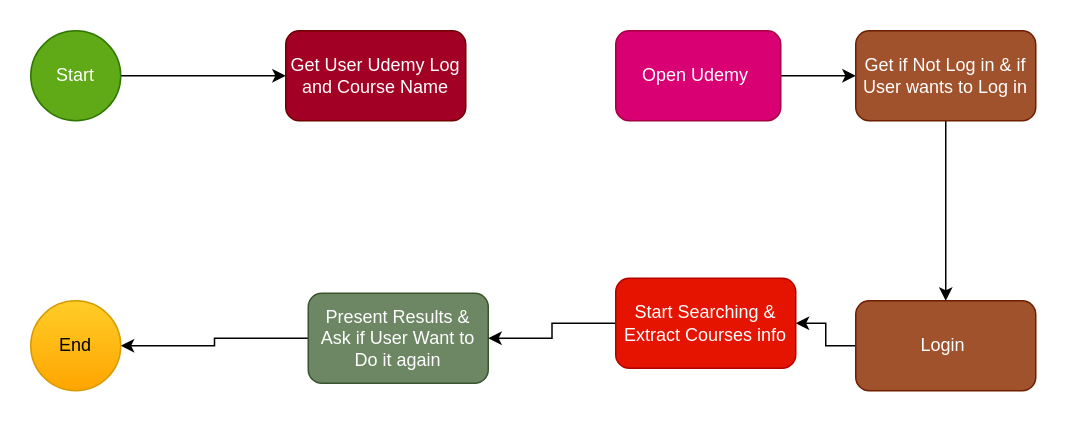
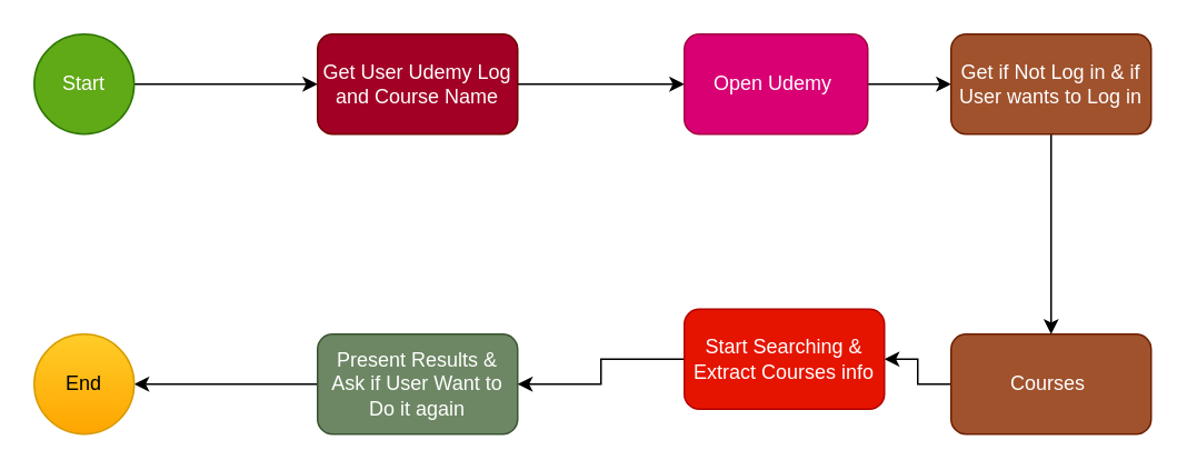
  <mxCell id="0" />
  <mxCell id="1" parent="0" />
  <mxCell id="2" value="" style="edgeStyle=orthogonalEdgeStyle;rounded=0;orthogonalLoop=1;jettySize=auto;html=1;" edge="1" parent="1" source="3" target="5"><mxGeometry relative="1" as="geometry" /></mxCell>
  <mxCell id="3" value="Start" style="ellipse;whiteSpace=wrap;html=1;aspect=fixed;fillColor=#60a917;fontColor=#ffffff;strokeColor=#2D7600;" vertex="1" parent="1"><mxGeometry x="20" y="20" width="60" height="60" as="geometry" /></mxCell>
+ <mxCell id="4" value="" style="edgeStyle=orthogonalEdgeStyle;rounded=0;orthogonalLoop=1;jettySize=auto;html=1;" edge="1" parent="1" source="5" target="7"><mxGeometry relative="1" as="geometry" /></mxCell>
  <mxCell id="5" value="Get User Udemy Log and Course Name" style="rounded=1;whiteSpace=wrap;html=1;fillColor=#a20025;fontColor=#ffffff;strokeColor=#6F0000;" vertex="1" parent="1"><mxGeometry x="190" y="20" width="120" height="60" as="geometry" /></mxCell>
  <mxCell id="6" value="" style="edgeStyle=orthogonalEdgeStyle;rounded=0;orthogonalLoop=1;jettySize=auto;html=1;" edge="1" parent="1" source="7" target="14"><mxGeometry relative="1" as="geometry" /></mxCell>
  <mxCell id="7" value="Open Udemy&amp;nbsp;" style="rounded=1;whiteSpace=wrap;html=1;fillColor=#d80073;fontColor=#ffffff;strokeColor=#A50040;" vertex="1" parent="1"><mxGeometry x="410" y="20" width="110" height="60" as="geometry" /></mxCell>
  <mxCell id="8" value="" style="edgeStyle=orthogonalEdgeStyle;rounded=0;orthogonalLoop=1;jettySize=auto;html=1;" edge="1" parent="1" source="9" target="16"><mxGeometry relative="1" as="geometry" /></mxCell>
- <mxCell id="9" value="Login&amp;nbsp;" style="rounded=1;whiteSpace=wrap;html=1;fillColor=#a0522d;fontColor=#ffffff;strokeColor=#6D1F00;" vertex="1" parent="1"><mxGeometry x="570" y="200" width="120" height="60" as="geometry" /></mxCell>
+ <mxCell id="9" value="Courses&amp;nbsp;" style="rounded=1;whiteSpace=wrap;html=1;fillColor=#a0522d;fontColor=#ffffff;strokeColor=#6D1F00;" vertex="1" parent="1"><mxGeometry x="570" y="200" width="120" height="60" as="geometry" /></mxCell>
  <mxCell id="10" value="" style="edgeStyle=orthogonalEdgeStyle;rounded=0;orthogonalLoop=1;jettySize=auto;html=1;" edge="1" parent="1" source="11" target="12"><mxGeometry relative="1" as="geometry" /></mxCell>
- <mxCell id="11" value="Present Results &amp;amp; Ask if User Want to Do it again" style="rounded=1;whiteSpace=wrap;html=1;fillColor=#6d8764;fontColor=#ffffff;strokeColor=#3A5431;" vertex="1" parent="1"><mxGeometry x="205" y="195" width="120" height="60" as="geometry" /></mxCell>
+ <mxCell id="11" value="Present Results &amp;amp; Ask if User Want to Do it again" style="rounded=1;whiteSpace=wrap;html=1;fillColor=#6d8764;fontColor=#ffffff;strokeColor=#3A5431;" vertex="1" parent="1"><mxGeometry x="190" y="200" width="120" height="60" as="geometry" /></mxCell>
  <mxCell id="12" value="End" style="ellipse;whiteSpace=wrap;html=1;aspect=fixed;fillColor=#ffcd28;gradientColor=#ffa500;strokeColor=#d79b00;" vertex="1" parent="1"><mxGeometry x="20" y="200" width="60" height="60" as="geometry" /></mxCell>
  <mxCell id="13" style="edgeStyle=orthogonalEdgeStyle;rounded=0;orthogonalLoop=1;jettySize=auto;html=1;" edge="1" parent="1" source="14" target="9"><mxGeometry relative="1" as="geometry" /></mxCell>
  <mxCell id="14" value="Get if Not Log in &amp;amp; if User wants to Log in" style="rounded=1;whiteSpace=wrap;html=1;fillColor=#a0522d;fontColor=#ffffff;strokeColor=#6D1F00;" vertex="1" parent="1"><mxGeometry x="570" y="20" width="120" height="60" as="geometry" /></mxCell>
  <mxCell id="15" value="" style="edgeStyle=orthogonalEdgeStyle;rounded=0;orthogonalLoop=1;jettySize=auto;html=1;" edge="1" parent="1" source="16" target="11"><mxGeometry relative="1" as="geometry" /></mxCell>
  <mxCell id="16" value="Start Searching &amp;amp; Extract Courses info" style="rounded=1;whiteSpace=wrap;html=1;fillColor=#e51400;fontColor=#ffffff;strokeColor=#B20000;" vertex="1" parent="1"><mxGeometry x="410" y="185" width="120" height="60" as="geometry" /></mxCell>
